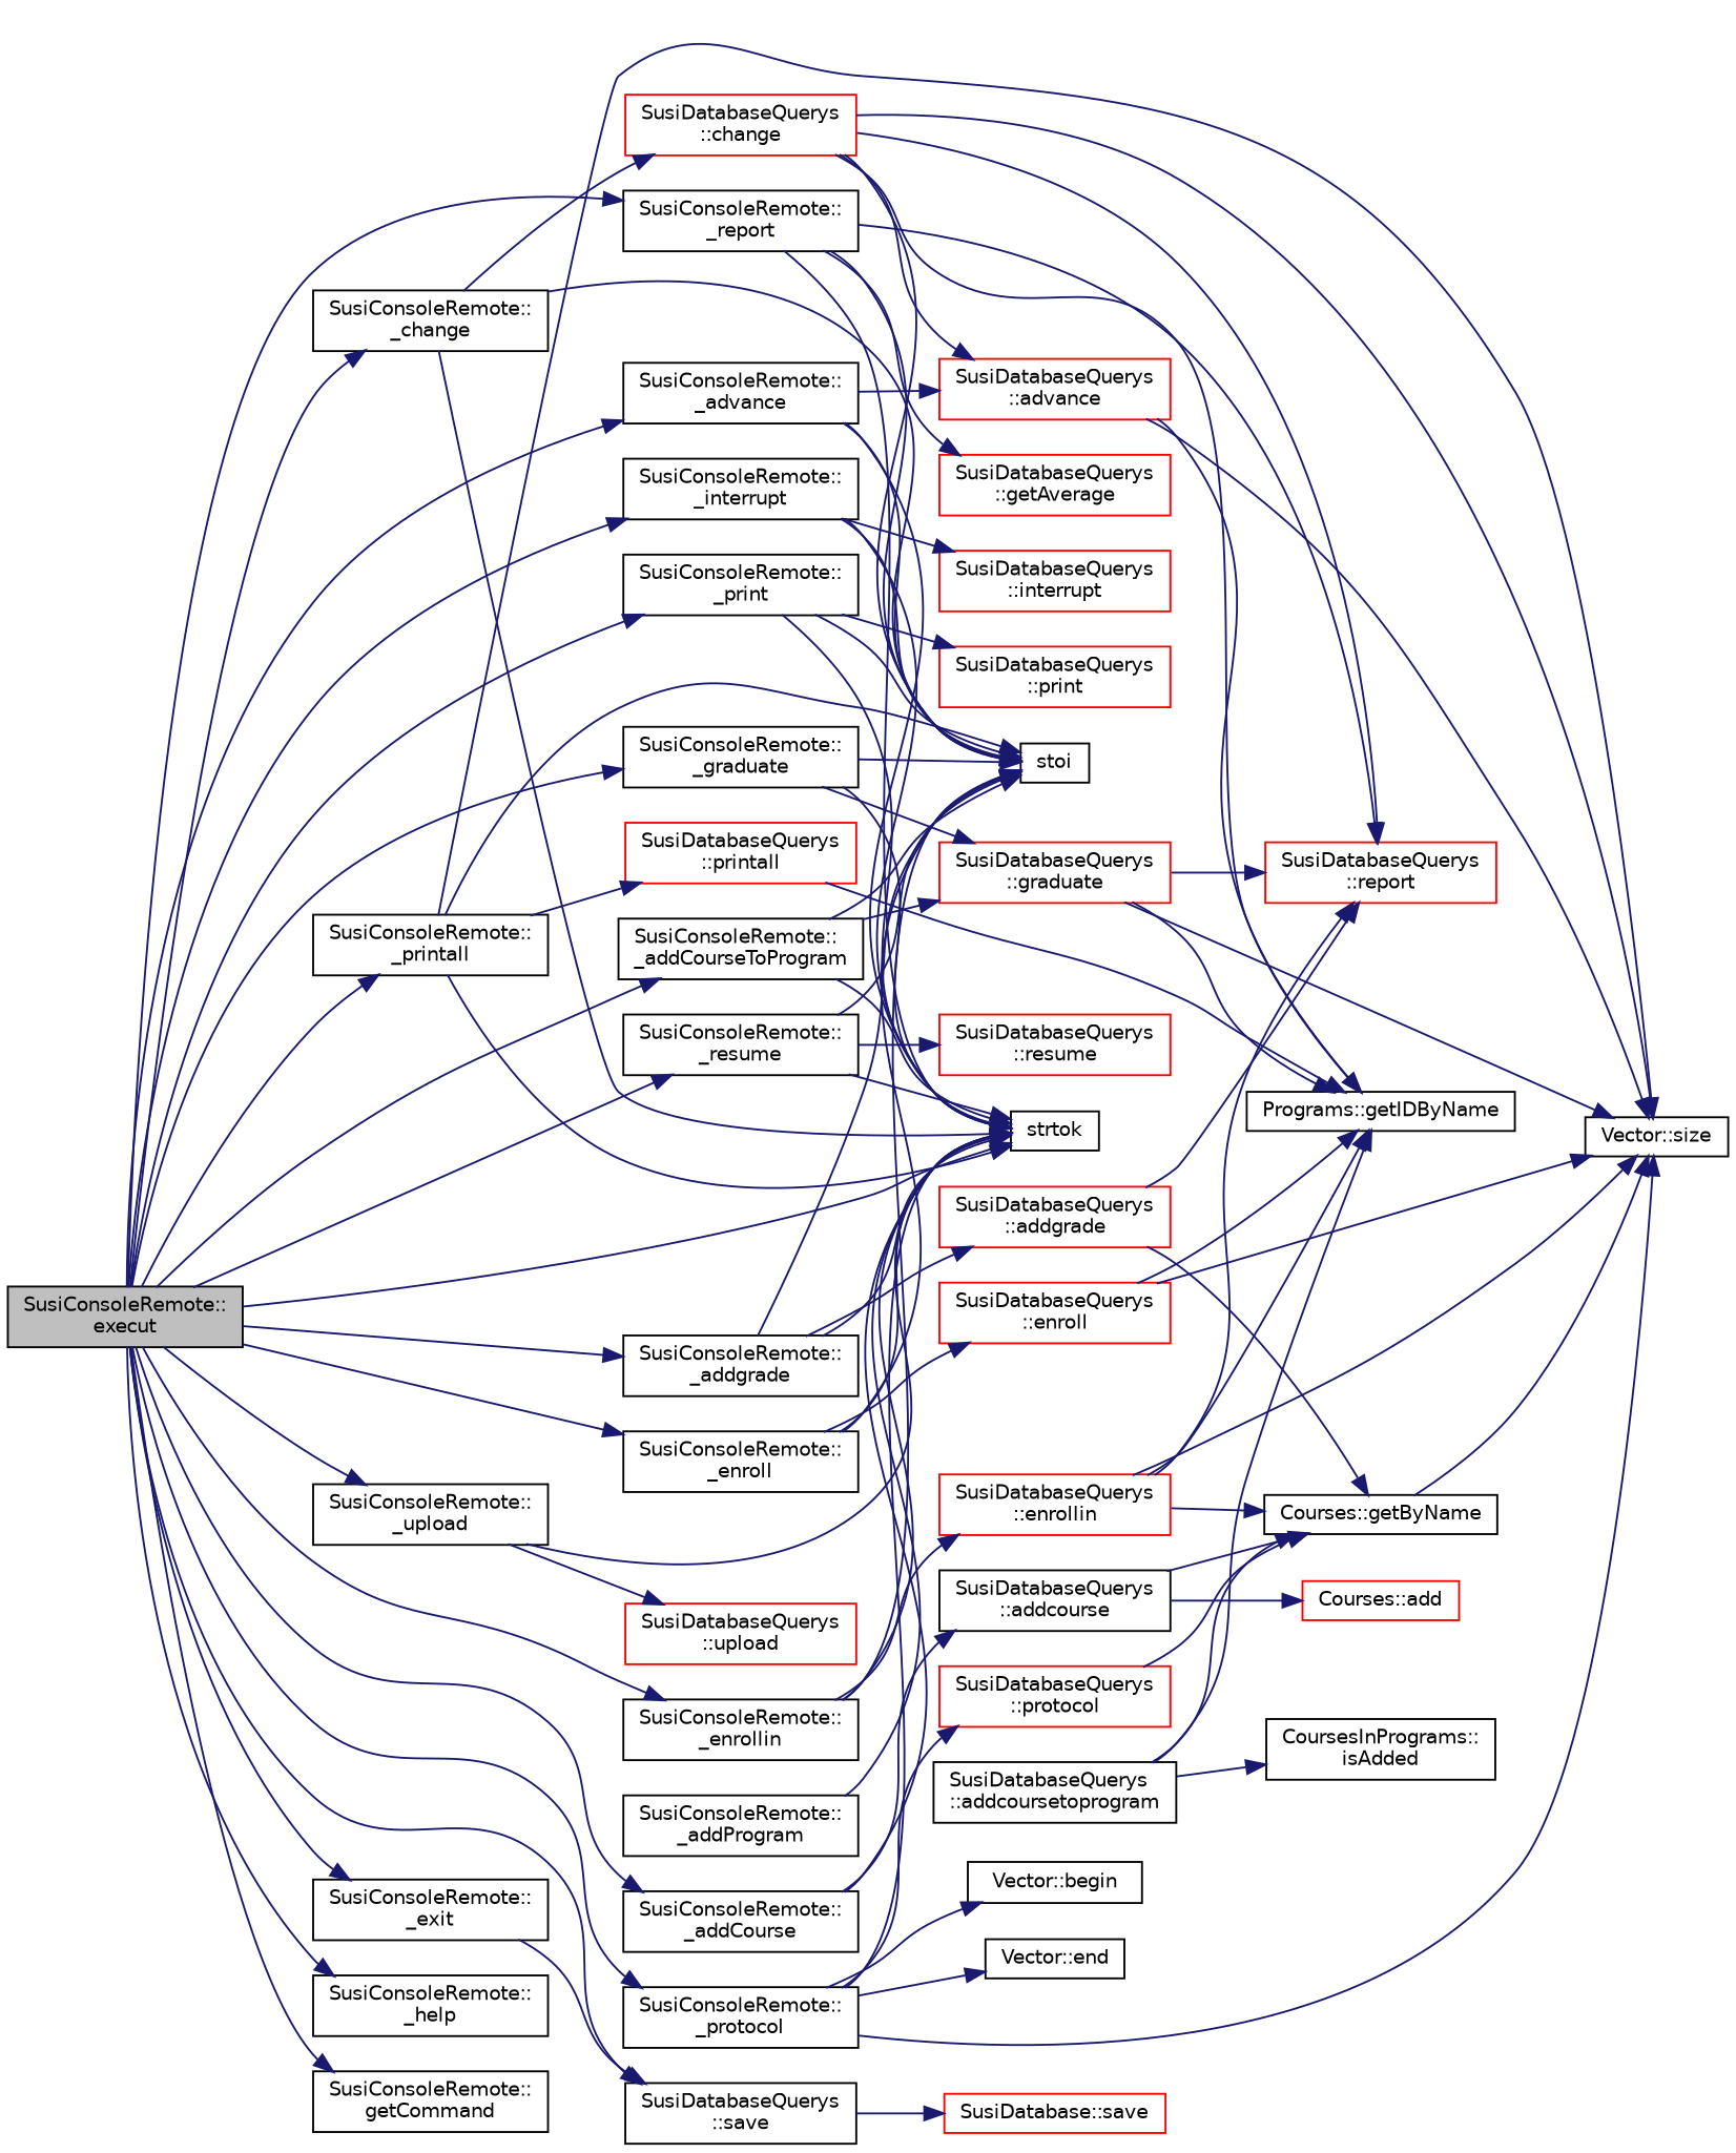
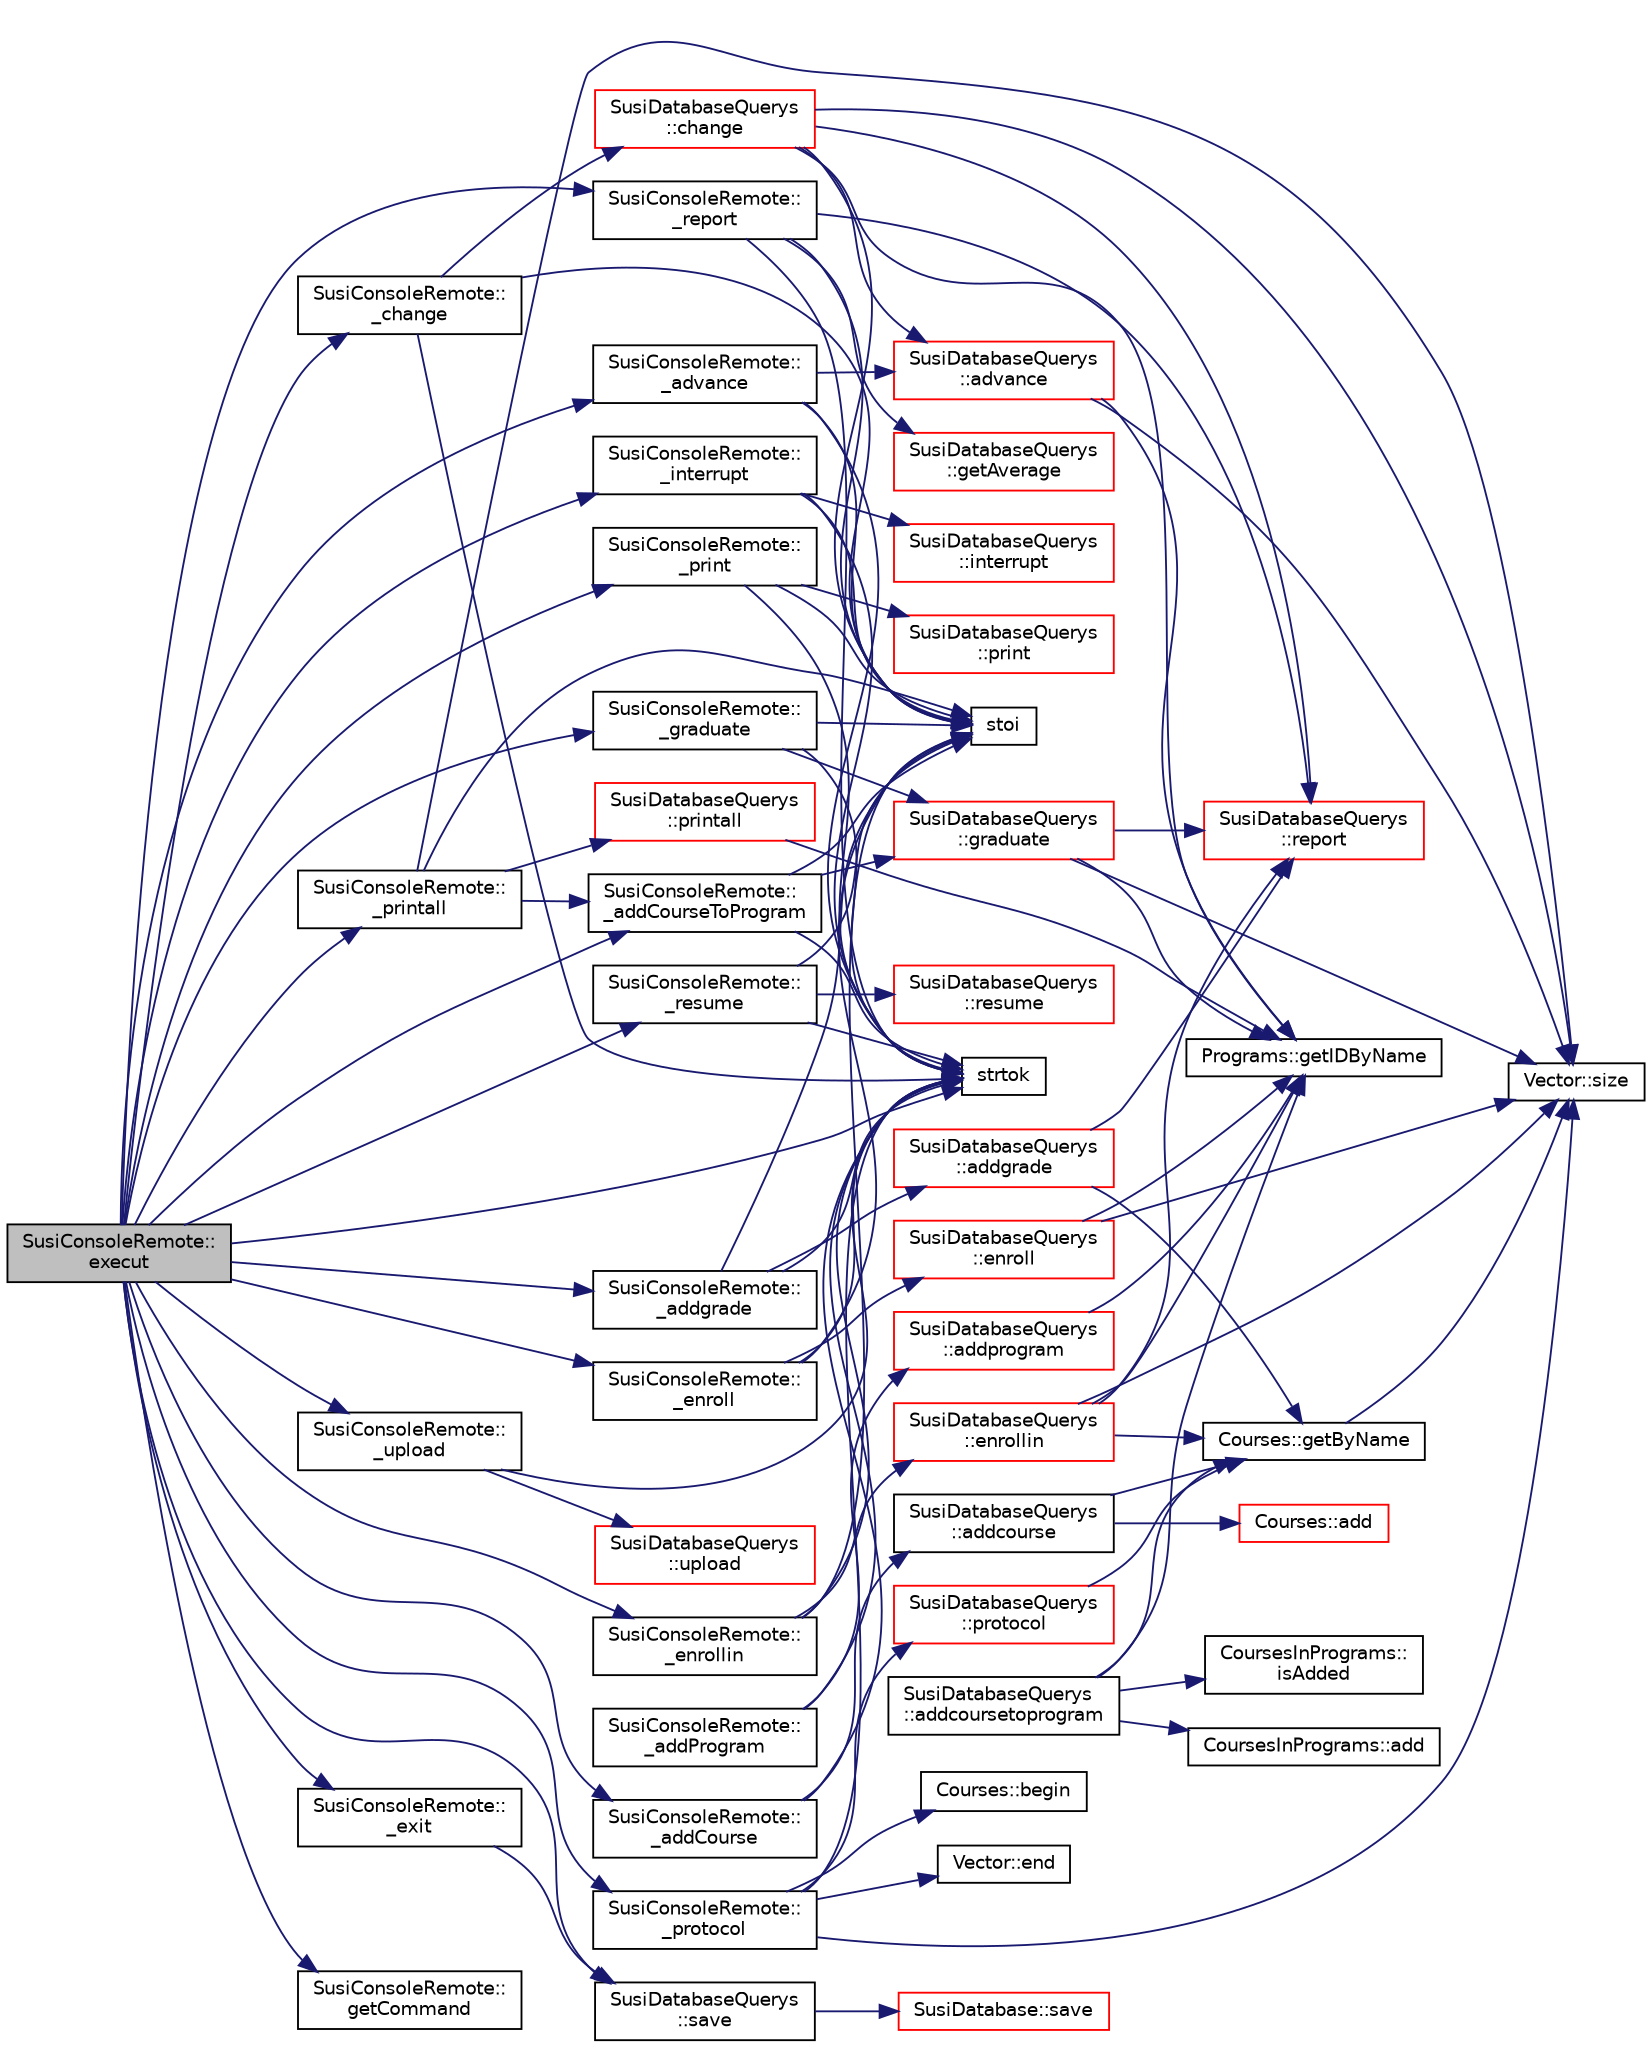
  digraph {
    rankdir=LR
    node [color=black fillcolor=white fontname=Helvetica fontsize=10 shape=record style=filled]
    edge [color=midnightblue fontname=Helvetica fontsize=10 labelfontname=Helvetica labelfontsize=10 style=solid]
    n1 [fillcolor=grey75 fontcolor=black height=0.2 label="SusiConsoleRemote::\lexecut" width=0.4]
    n2 [height=0.2 label="SusiConsoleRemote::\l_addCourse" width=0.4]
    n3 [height=0.2 label=strtok width=0.4]
    n4 [height=0.2 label="SusiConsoleRemote::\l_addCourseToProgram" width=0.4]
    n5 [height=0.2 label="SusiConsoleRemote::\l_addgrade" width=0.4]
    n6 [height=0.2 label="SusiConsoleRemote::\l_advance" width=0.4]
    n7 [height=0.2 label="SusiConsoleRemote::\l_change" width=0.4]
    n8 [height=0.2 label="SusiConsoleRemote::\l_enroll" width=0.4]
    n9 [height=0.2 label="SusiConsoleRemote::\l_enrollin" width=0.4]
    n10 [height=0.2 label="SusiConsoleRemote::\l_exit" width=0.4]
    n11 [height=0.2 label="SusiDatabaseQuerys\l::save" width=0.4]
    n12 [height=0.2 label="SusiConsoleRemote::\l_graduate" width=0.4]
-   n13 [height=0.2 label="SusiConsoleRemote::\l_help" width=0.4]
    n14 [height=0.2 label="SusiConsoleRemote::\l_interrupt" width=0.4]
    n15 [height=0.2 label="SusiConsoleRemote::\l_print" width=0.4]
    n16 [height=0.2 label="SusiConsoleRemote::\l_printall" width=0.4]
    n17 [height=0.2 label="SusiConsoleRemote::\l_protocol" width=0.4]
    n18 [height=0.2 label="SusiConsoleRemote::\l_report" width=0.4]
    n19 [height=0.2 label="SusiConsoleRemote::\l_resume" width=0.4]
    n20 [height=0.2 label="SusiConsoleRemote::\l_upload" width=0.4]
    n21 [height=0.2 label="SusiConsoleRemote::\lgetCommand" width=0.4]
    n22 [height=0.2 label="SusiDatabaseQuerys\l::addcourse" width=0.4]
    n23 [height=0.2 label=stoi width=0.4]
    n24 [color=red height=0.2 label="SusiDatabaseQuerys\l::graduate" width=0.4]
    n25 [color=red height=0.2 label="SusiDatabaseQuerys\l::addgrade" width=0.4]
    n26 [height=0.2 label="SusiConsoleRemote::\l_addProgram" width=0.4]
+   n27 [color=red height=0.2 label="SusiDatabaseQuerys\l::addprogram" width=0.4]
    n28 [color=red height=0.2 label="SusiDatabaseQuerys\l::advance" width=0.4]
    n29 [color=red height=0.2 label="SusiDatabaseQuerys\l::change" width=0.4]
    n30 [color=red height=0.2 label="SusiDatabaseQuerys\l::enroll" width=0.4]
    n31 [color=red height=0.2 label="SusiDatabaseQuerys\l::enrollin" width=0.4]
    n32 [color=red height=0.2 label="SusiDatabase::save" width=0.4]
    n33 [color=red height=0.2 label="SusiDatabaseQuerys\l::interrupt" width=0.4]
    n34 [color=red height=0.2 label="SusiDatabaseQuerys\l::print" width=0.4]
    n35 [height=0.2 label="Vector::size" width=0.4]
    n36 [color=red height=0.2 label="SusiDatabaseQuerys\l::printall" width=0.4]
-   n37 [height=0.2 label="Vector::begin" width=0.4]
+   n37 [height=0.2 label="Courses::begin" width=0.4]
    n38 [height=0.2 label="Vector::end" width=0.4]
    n39 [color=red height=0.2 label="SusiDatabaseQuerys\l::protocol" width=0.4]
    n40 [color=red height=0.2 label="SusiDatabaseQuerys\l::report" width=0.4]
    n41 [color=red height=0.2 label="SusiDatabaseQuerys\l::getAverage" width=0.4]
    n42 [color=red height=0.2 label="SusiDatabaseQuerys\l::resume" width=0.4]
    n43 [color=red height=0.2 label="SusiDatabaseQuerys\l::upload" width=0.4]
    n44 [color=red height=0.2 label="Courses::add" width=0.4]
    n45 [height=0.2 label="Courses::getByName" width=0.4]
    n46 [height=0.2 label="SusiDatabaseQuerys\l::addcoursetoprogram" width=0.4]
+   n47 [height=0.2 label="CoursesInPrograms::add" width=0.4]
    n48 [height=0.2 label="Programs::getIDByName" width=0.4]
    n49 [height=0.2 label="CoursesInPrograms::\lisAdded" width=0.4]
    n1 -> n2
    n1 -> n3
    n1 -> n4
    n1 -> n5
    n1 -> n6
    n1 -> n7
    n1 -> n8
    n1 -> n9
    n1 -> n10
    n1 -> n11
    n1 -> n12
-   n1 -> n13
    n1 -> n14
    n1 -> n15
    n1 -> n16
    n1 -> n17
    n1 -> n18
    n1 -> n19
    n1 -> n20
    n1 -> n21
    n2 -> n3
    n2 -> n22
    n4 -> n3
    n4 -> n23
    n4 -> n24
    n5 -> n3
    n5 -> n23
    n5 -> n25
    n6 -> n3
    n6 -> n23
    n6 -> n28
    n7 -> n3
    n7 -> n23
    n7 -> n29
    n8 -> n3
    n8 -> n23
    n8 -> n30
    n9 -> n3
    n9 -> n23
    n9 -> n31
    n10 -> n11
    n11 -> n32
    n12 -> n3
    n12 -> n23
    n12 -> n24
    n14 -> n3
    n14 -> n23
    n14 -> n33
    n15 -> n3
    n15 -> n23
    n15 -> n34
-   n16 -> n3
+   n16 -> n4
    n16 -> n23
    n16 -> n35
    n16 -> n36
    n17 -> n3
    n17 -> n35
    n17 -> n37
    n17 -> n38
    n17 -> n39
    n18 -> n3
    n18 -> n23
    n18 -> n40
    n18 -> n41
    n19 -> n3
    n19 -> n23
    n19 -> n42
    n20 -> n3
    n20 -> n43
    n22 -> n44
    n22 -> n45
    n24 -> n35
    n24 -> n40
    n24 -> n48
    n25 -> n40
    n25 -> n45
    n26 -> n3
+   n26 -> n27
+   n27 -> n48
    n28 -> n35
    n28 -> n48
    n29 -> n23
    n29 -> n28
    n29 -> n35
    n29 -> n40
    n29 -> n48
    n30 -> n35
    n30 -> n48
    n31 -> n35
    n31 -> n40
    n31 -> n45
    n31 -> n48
    n36 -> n48
    n39 -> n45
    n45 -> n35
    n46 -> n45
+   n46 -> n47
    n46 -> n48
    n46 -> n49
  }
